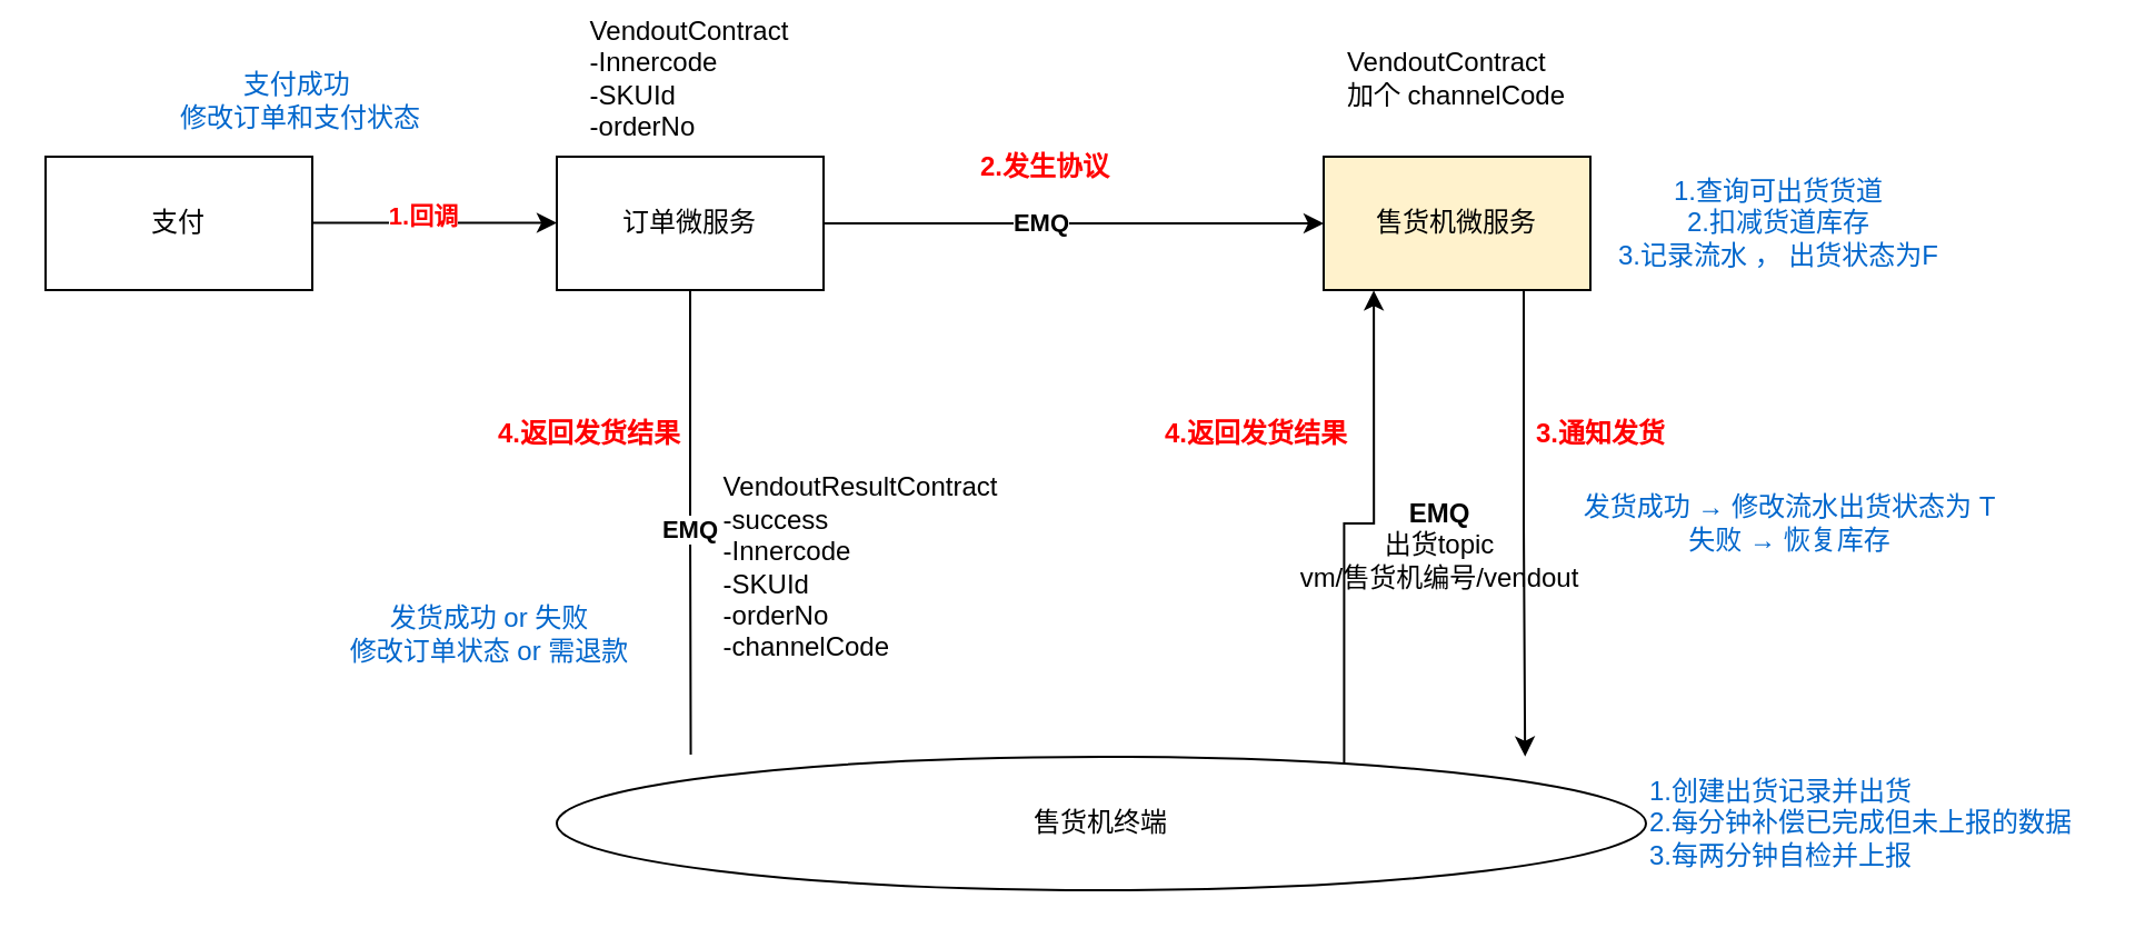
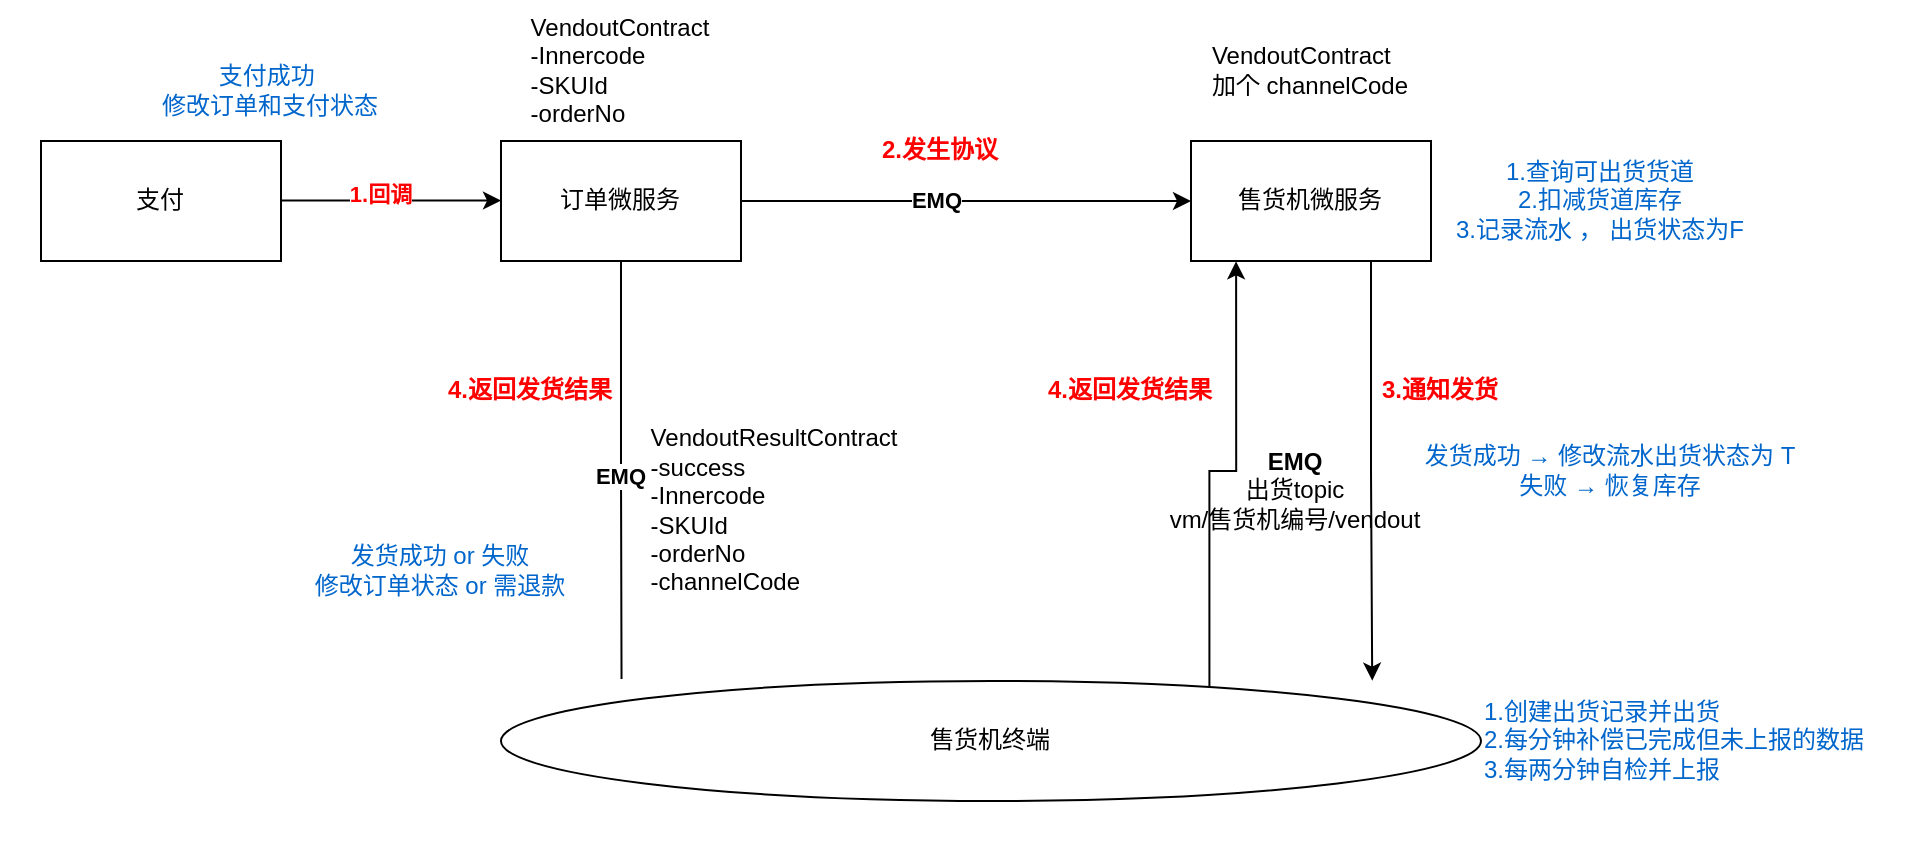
  <mxCell id="0" />
  <mxCell id="1" parent="0" />
  <mxCell id="2" style="edgeStyle=orthogonalEdgeStyle;rounded=0;orthogonalLoop=1;jettySize=auto;html=1;exitX=1;exitY=0.5;exitDx=0;exitDy=0;entryX=0;entryY=0.5;entryDx=0;entryDy=0;fontColor=#FF0000;" edge="1" parent="1"><mxGeometry relative="1" as="geometry"><mxPoint x="140" y="99.8" as="sourcePoint" /><mxPoint x="250" y="99.8" as="targetPoint" /></mxGeometry></mxCell>
  <mxCell id="3" value="1.回调" style="edgeLabel;html=1;align=center;verticalAlign=middle;resizable=0;points=[];fontStyle=1;fontColor=#FF0000;" vertex="1" connectable="0" parent="2"><mxGeometry x="-0.109" y="3" relative="1" as="geometry"><mxPoint as="offset" /></mxGeometry></mxCell>
  <mxCell id="4" value="支付" style="rounded=0;whiteSpace=wrap;html=1;" vertex="1" parent="1"><mxGeometry x="20" y="70" width="120" height="60" as="geometry" /></mxCell>
  <mxCell id="5" style="edgeStyle=orthogonalEdgeStyle;rounded=0;orthogonalLoop=1;jettySize=auto;html=1;exitX=1;exitY=0.5;exitDx=0;exitDy=0;entryX=0;entryY=0.5;entryDx=0;entryDy=0;" edge="1" parent="1" source="7" target="8"><mxGeometry relative="1" as="geometry" /></mxCell>
  <mxCell id="6" value="&lt;b&gt;EMQ&lt;/b&gt;" style="edgeLabel;html=1;align=center;verticalAlign=middle;resizable=0;points=[];" vertex="1" connectable="0" parent="5"><mxGeometry x="-0.136" y="1" relative="1" as="geometry"><mxPoint as="offset" /></mxGeometry></mxCell>
  <mxCell id="7" value="订单微服务" style="rounded=0;whiteSpace=wrap;html=1;" vertex="1" parent="1"><mxGeometry x="250" y="70" width="120" height="60" as="geometry" /></mxCell>
- <mxCell id="8" value="售货机微服务" style="rounded=0;whiteSpace=wrap;html=1;fillColor=#fff2cc;" vertex="1" parent="1"><mxGeometry x="595" y="70" width="120" height="60" as="geometry" /></mxCell>
+ <mxCell id="8" value="售货机微服务" style="rounded=0;whiteSpace=wrap;html=1;" vertex="1" parent="1"><mxGeometry x="595" y="70" width="120" height="60" as="geometry" /></mxCell>
  <mxCell id="9" value="&lt;font color=&quot;#ff0000&quot;&gt;2.发生协议&lt;/font&gt;" style="text;html=1;align=center;verticalAlign=middle;whiteSpace=wrap;rounded=0;fontStyle=1" vertex="1" parent="1"><mxGeometry x="440" y="60" width="60" height="30" as="geometry" /></mxCell>
  <mxCell id="10" value="售货机终端" style="ellipse;whiteSpace=wrap;html=1;" vertex="1" parent="1"><mxGeometry x="250" y="340" width="490" height="60" as="geometry" /></mxCell>
  <mxCell id="11" value="&lt;div style=&quot;text-align: left;&quot;&gt;&lt;span style=&quot;background-color: initial;&quot;&gt;VendoutContract&lt;/span&gt;&lt;/div&gt;&lt;div style=&quot;text-align: left;&quot;&gt;-Innercode&lt;/div&gt;&lt;div style=&quot;text-align: left;&quot;&gt;-SKUId&lt;/div&gt;&lt;div style=&quot;text-align: left;&quot;&gt;-orderNo&lt;/div&gt;" style="text;html=1;align=center;verticalAlign=middle;whiteSpace=wrap;rounded=0;" vertex="1" parent="1"><mxGeometry x="280" y="20" width="60" height="30" as="geometry" /></mxCell>
  <mxCell id="12" value="支付成功&amp;nbsp;&lt;div&gt;修改订单和支付状态&lt;/div&gt;" style="text;html=1;align=center;verticalAlign=middle;whiteSpace=wrap;rounded=0;fontColor=#0066CC;" vertex="1" parent="1"><mxGeometry x="70" y="30" width="130" height="30" as="geometry" /></mxCell>
  <mxCell id="13" value="&lt;div style=&quot;text-align: left;&quot;&gt;&lt;span style=&quot;background-color: initial;&quot;&gt;VendoutContract&lt;/span&gt;&lt;/div&gt;&lt;div style=&quot;text-align: left;&quot;&gt;加个 channelCode&lt;/div&gt;" style="text;html=1;align=center;verticalAlign=middle;whiteSpace=wrap;rounded=0;" vertex="1" parent="1"><mxGeometry x="590" y="20" width="130" height="30" as="geometry" /></mxCell>
  <mxCell id="14" style="edgeStyle=orthogonalEdgeStyle;rounded=0;orthogonalLoop=1;jettySize=auto;html=1;exitX=0.75;exitY=1;exitDx=0;exitDy=0;entryX=0.889;entryY=-0.003;entryDx=0;entryDy=0;entryPerimeter=0;" edge="1" parent="1" source="8" target="10"><mxGeometry relative="1" as="geometry"><mxPoint x="685" y="335" as="targetPoint" /></mxGeometry></mxCell>
  <mxCell id="15" style="edgeStyle=orthogonalEdgeStyle;rounded=0;orthogonalLoop=1;jettySize=auto;html=1;exitX=0.75;exitY=0;exitDx=0;exitDy=0;entryX=0.188;entryY=1.003;entryDx=0;entryDy=0;entryPerimeter=0;labelBackgroundColor=default;" edge="1" parent="1" source="10" target="8"><mxGeometry relative="1" as="geometry" /></mxCell>
  <mxCell id="16" style="edgeStyle=orthogonalEdgeStyle;rounded=0;orthogonalLoop=1;jettySize=auto;html=1;exitX=0.5;exitY=1;exitDx=0;exitDy=0;entryX=0.123;entryY=-0.017;entryDx=0;entryDy=0;entryPerimeter=0;endArrow=none;" edge="1" parent="1" source="7" target="10"><mxGeometry relative="1" as="geometry" /></mxCell>
  <mxCell id="17" value="&lt;b&gt;EMQ&lt;/b&gt;" style="edgeLabel;html=1;align=center;verticalAlign=middle;resizable=0;points=[];" vertex="1" connectable="0" parent="16"><mxGeometry x="0.034" y="-1" relative="1" as="geometry"><mxPoint as="offset" /></mxGeometry></mxCell>
  <mxCell id="18" value="&lt;b&gt;EMQ&lt;/b&gt;&lt;div&gt;出货topic&lt;/div&gt;&lt;div&gt;vm/售货机编号/vendout&lt;/div&gt;" style="text;html=1;align=center;verticalAlign=middle;whiteSpace=wrap;rounded=0;" vertex="1" parent="1"><mxGeometry x="580" y="230" width="135" height="30" as="geometry" /></mxCell>
  <mxCell id="19" value="3.通知发货" style="text;html=1;align=center;verticalAlign=middle;whiteSpace=wrap;rounded=0;fontStyle=1;fontColor=#FF0000;" vertex="1" parent="1"><mxGeometry x="690" y="180" width="60" height="30" as="geometry" /></mxCell>
  <mxCell id="20" value="&lt;b&gt;4.返回发货结果&lt;/b&gt;" style="text;html=1;align=center;verticalAlign=middle;whiteSpace=wrap;rounded=0;fontColor=#FF0000;" vertex="1" parent="1"><mxGeometry x="520" y="180" width="90" height="30" as="geometry" /></mxCell>
  <mxCell id="21" value="&lt;b&gt;4.返回发货结果&lt;/b&gt;" style="text;html=1;align=center;verticalAlign=middle;whiteSpace=wrap;rounded=0;fontColor=#FF0000;" vertex="1" parent="1"><mxGeometry x="220" y="180" width="90" height="30" as="geometry" /></mxCell>
  <mxCell id="22" value="&lt;div style=&quot;text-align: left;&quot;&gt;&lt;span style=&quot;background-color: initial;&quot;&gt;VendoutResultContract&lt;/span&gt;&lt;/div&gt;&lt;div style=&quot;text-align: left;&quot;&gt;&lt;span style=&quot;background-color: initial;&quot;&gt;-success&lt;/span&gt;&lt;/div&gt;&lt;div style=&quot;text-align: left;&quot;&gt;-Innercode&lt;/div&gt;&lt;div style=&quot;text-align: left;&quot;&gt;-SKUId&lt;/div&gt;&lt;div style=&quot;text-align: left;&quot;&gt;-orderNo&lt;/div&gt;&lt;div style=&quot;text-align: left;&quot;&gt;-channelCode&lt;/div&gt;" style="text;html=1;align=center;verticalAlign=middle;whiteSpace=wrap;rounded=0;" vertex="1" parent="1"><mxGeometry x="334" y="240" width="106" height="30" as="geometry" /></mxCell>
  <mxCell id="23" value="发货成功 or 失败&lt;div&gt;修改订单状态 or 需退款&lt;/div&gt;" style="text;html=1;align=center;verticalAlign=middle;whiteSpace=wrap;rounded=0;fontColor=#0066CC;" vertex="1" parent="1"><mxGeometry x="150" y="270" width="140" height="30" as="geometry" /></mxCell>
  <mxCell id="24" value="&lt;font color=&quot;#0066cc&quot;&gt;1.查询可出货货道&lt;/font&gt;&lt;div&gt;&lt;font color=&quot;#0066cc&quot;&gt;2.扣减货道库存&lt;/font&gt;&lt;/div&gt;&lt;div&gt;&lt;font color=&quot;#0066cc&quot;&gt;3.记录流水 ， 出货状态为F&lt;/font&gt;&lt;/div&gt;" style="text;html=1;align=center;verticalAlign=middle;whiteSpace=wrap;rounded=0;" vertex="1" parent="1"><mxGeometry x="720" y="85" width="160" height="30" as="geometry" /></mxCell>
  <mxCell id="25" value="发货成功 → 修改流水出货状态为 T&lt;div&gt;失败 → 恢复库存&lt;/div&gt;" style="text;html=1;align=center;verticalAlign=middle;whiteSpace=wrap;rounded=0;fontColor=#0066CC;" vertex="1" parent="1"><mxGeometry x="700" y="220" width="210" height="30" as="geometry" /></mxCell>
  <mxCell id="26" value="&lt;font color=&quot;#0066cc&quot;&gt;1.创建出货记录并出货&lt;/font&gt;&lt;div&gt;&lt;font color=&quot;#0066cc&quot;&gt;2.每分钟补偿已完成但未上报的数据&lt;/font&gt;&lt;/div&gt;&lt;div&gt;&lt;font color=&quot;#0066cc&quot;&gt;3.每两分钟自检并上报&lt;/font&gt;&lt;/div&gt;" style="text;html=1;align=left;verticalAlign=middle;whiteSpace=wrap;rounded=0;" vertex="1" parent="1"><mxGeometry x="740" y="355" width="203" height="30" as="geometry" /></mxCell>
